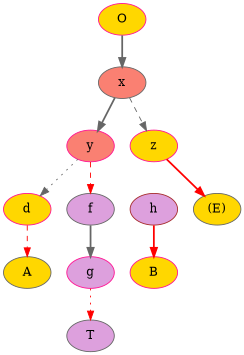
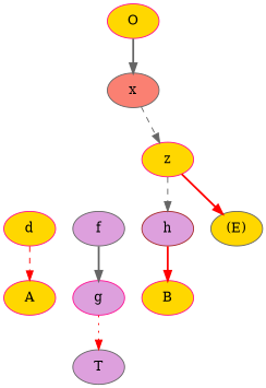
  digraph {
    node [color=deeppink fillcolor=gold style=filled]
    edge [color=gray40 style=bold]
    O
    x [color=gray40 fillcolor=salmon]
-   y [fillcolor=salmon]
    z
    d
    f [color=gray40 fillcolor=plum]
    h [color=brown fillcolor=plum]
    n8 [color=gray40 label="(E)"]
-   A [color=gray40]
+   A
    g [fillcolor=plum]
    T [color=gray40 fillcolor=plum]
    B
    O -> x
-   x -> y
    x -> z [style=dashed]
-   y -> d [style=dotted]
-   y -> f [color=red style=dashed]
+   z -> h [style=dashed]
    z -> n8 [color=red]
    d -> A [color=red style=dashed]
    f -> g
    h -> B [color=red]
    g -> T [color=red style=dotted]
  }
